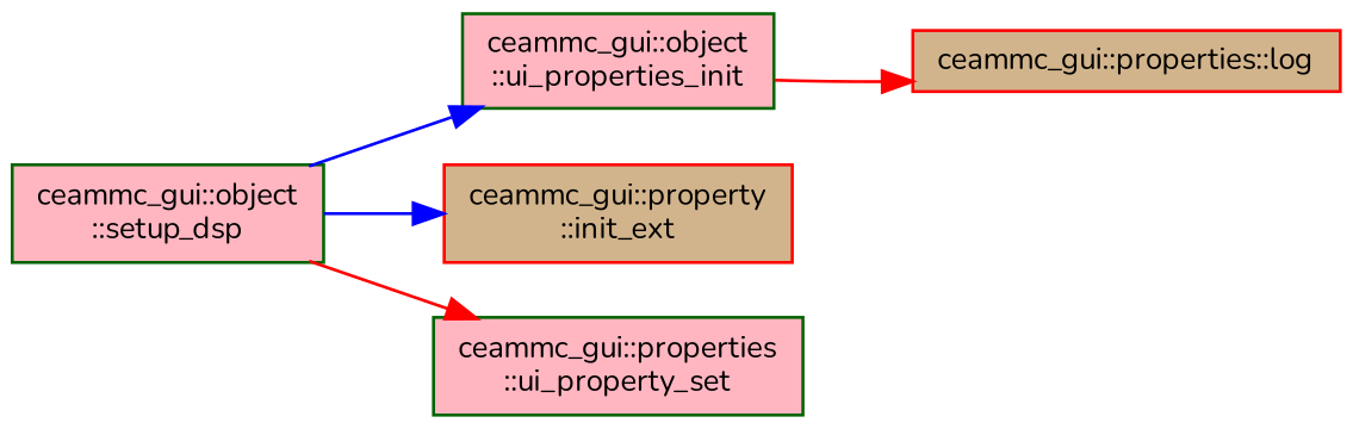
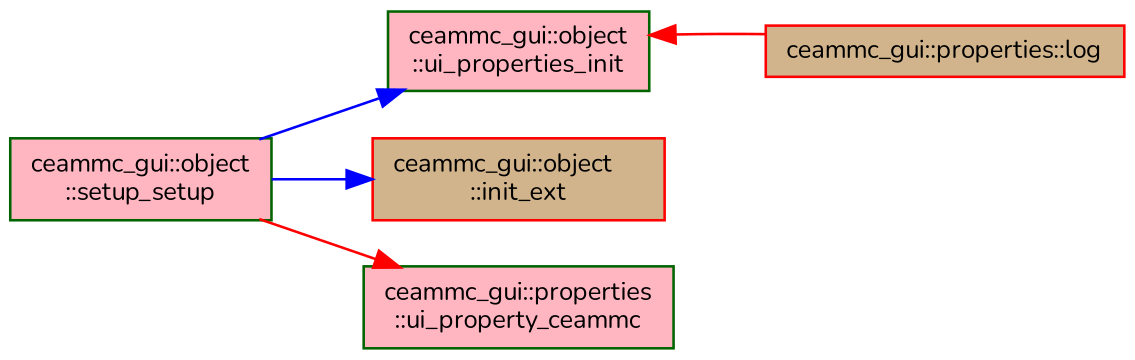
  digraph {
    fontname=Nunito
    rankdir=LR
    node [color=darkgreen fillcolor=lightpink fontname=Nunito fontsize=10 shape=record style=filled]
    edge [color=blue fontname=Nunito fontsize=10 labelfontname=Helvetica labelfontsize=10 style=solid]
-   n1 [fontcolor=black height=0.2 label="ceammc_gui::object\l::setup_dsp" width=0.4]
+   n1 [fontcolor=black height=0.2 label="ceammc_gui::object\l::setup_setup" width=0.4]
    n2 [height=0.2 label="ceammc_gui::object\l::ui_properties_init" width=0.4]
-   n3 [color=red fillcolor=tan height=0.2 label="ceammc_gui::property\l::init_ext" width=0.4]
-   n4 [height=0.2 label="ceammc_gui::properties\l::ui_property_set" width=0.4]
+   n3 [color=red fillcolor=tan height=0.2 label="ceammc_gui::object\l::init_ext" width=0.4]
+   n4 [height=0.2 label="ceammc_gui::properties\l::ui_property_ceammc" width=0.4]
    n5 [color=red fillcolor=tan height=0.2 label="ceammc_gui::properties::log" width=0.4]
    n1 -> n2
    n1 -> n3
    n1 -> n4 [color=red]
-   n2 -> n5 [color=red]
+   n5 -> n2 [color=red]
  }
